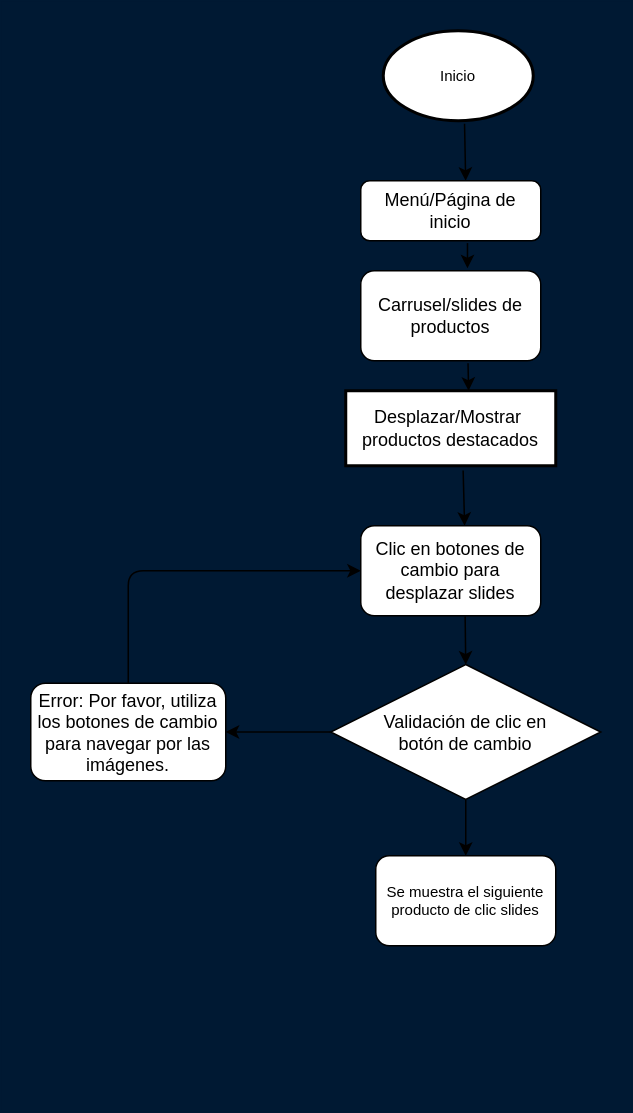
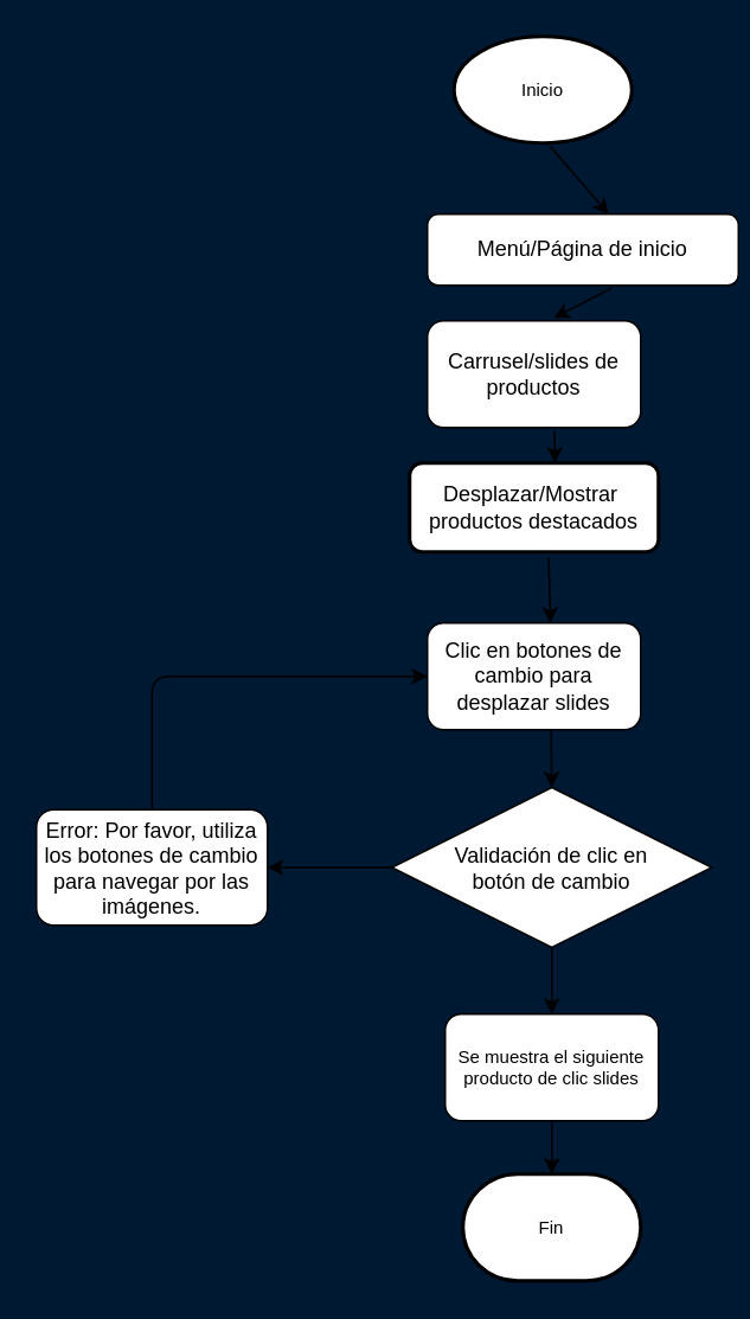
  <mxCell id="0" />
  <mxCell id="1" parent="0" />
- <mxCell id="2" value="Menú/Página de inicio" style="rounded=1;whiteSpace=wrap;html=1;" vertex="1" parent="1"><mxGeometry x="240" y="120" width="120" height="40" as="geometry" /></mxCell>
+ <mxCell id="2" value="Menú/Página de inicio" style="rounded=1;whiteSpace=wrap;html=1;" vertex="1" parent="1"><mxGeometry x="240" y="120" width="175" height="40" as="geometry" /></mxCell>
  <mxCell id="3" value="Carrusel/slides de productos" style="rounded=1;whiteSpace=wrap;html=1;" vertex="1" parent="1"><mxGeometry x="240" y="180" width="120" height="60" as="geometry" /></mxCell>
  <mxCell id="4" value="Clic en botones de cambio para desplazar slides" style="rounded=1;whiteSpace=wrap;html=1;" vertex="1" parent="1"><mxGeometry x="240" y="350" width="120" height="60" as="geometry" /></mxCell>
  <mxCell id="5" value="Validación de clic en &lt;br style=&quot;font-size: 12px;&quot;&gt;botón de cambio" style="rhombus;whiteSpace=wrap;html=1;rounded=0;autosize=0;fixedWidth=0;fillColor=default;fontSize=12;verticalAlign=middle;" vertex="1" parent="1"><mxGeometry x="220" y="442.5" width="180" height="90" as="geometry" /></mxCell>
  <mxCell id="6" value="Error: Por favor, utiliza los botones de cambio para navegar por las imágenes." style="rounded=1;whiteSpace=wrap;html=1;" vertex="1" parent="1"><mxGeometry x="20" y="455" width="130" height="65" as="geometry" /></mxCell>
  <mxCell id="7" value="" style="endArrow=classic;html=1;entryX=0;entryY=0.5;entryDx=0;entryDy=0;exitX=0.5;exitY=0;exitDx=0;exitDy=0;" edge="1" parent="1" source="6" target="4"><mxGeometry width="50" height="50" relative="1" as="geometry"><mxPoint x="140" y="440" as="sourcePoint" /><mxPoint x="190" y="390" as="targetPoint" /><Array as="points"><mxPoint x="85" y="380" /></Array></mxGeometry></mxCell>
  <mxCell id="8" value="" style="endArrow=classic;html=1;fontSize=10;exitX=0;exitY=0.5;exitDx=0;exitDy=0;entryX=1;entryY=0.5;entryDx=0;entryDy=0;" edge="1" parent="1" source="5" target="6"><mxGeometry width="50" height="50" relative="1" as="geometry"><mxPoint x="200" y="540" as="sourcePoint" /><mxPoint x="250" y="490" as="targetPoint" /></mxGeometry></mxCell>
  <mxCell id="9" value="Se muestra el siguiente producto de clic slides" style="rounded=1;whiteSpace=wrap;html=1;fontSize=10;fillColor=default;" vertex="1" parent="1"><mxGeometry x="250" y="570" width="120" height="60" as="geometry" /></mxCell>
+ <mxCell id="10" value="Fin" style="strokeWidth=2;html=1;shape=mxgraph.flowchart.terminator;whiteSpace=wrap;rounded=0;fontSize=10;fillColor=default;" vertex="1" parent="1"><mxGeometry x="260" y="660" width="100" height="60" as="geometry" /></mxCell>
  <mxCell id="11" value="Inicio" style="strokeWidth=2;html=1;shape=mxgraph.flowchart.start_1;whiteSpace=wrap;rounded=0;fontSize=10;fillColor=default;" vertex="1" parent="1"><mxGeometry x="255" y="20" width="100" height="60" as="geometry" /></mxCell>
  <mxCell id="12" value="" style="endArrow=classic;html=1;fontSize=10;exitX=0.5;exitY=1;exitDx=0;exitDy=0;entryX=0.5;entryY=0;entryDx=0;entryDy=0;" edge="1" parent="1" source="5" target="9"><mxGeometry width="50" height="50" relative="1" as="geometry"><mxPoint x="260" y="520" as="sourcePoint" /><mxPoint x="310" y="470" as="targetPoint" /></mxGeometry></mxCell>
+ <mxCell id="13" value="" style="endArrow=classic;html=1;fontSize=10;exitX=0.5;exitY=1;exitDx=0;exitDy=0;entryX=0.5;entryY=0;entryDx=0;entryDy=0;entryPerimeter=0;" edge="1" parent="1" source="9" target="10"><mxGeometry width="50" height="50" relative="1" as="geometry"><mxPoint x="290" y="690" as="sourcePoint" /><mxPoint x="310" y="670" as="targetPoint" /></mxGeometry></mxCell>
  <mxCell id="14" value="" style="endArrow=classic;html=1;fontSize=10;exitX=0.58;exitY=1.007;exitDx=0;exitDy=0;exitPerimeter=0;entryX=0.5;entryY=0;entryDx=0;entryDy=0;" edge="1" parent="1" source="4" target="5"><mxGeometry width="50" height="50" relative="1" as="geometry"><mxPoint x="270" y="470" as="sourcePoint" /><mxPoint x="320" y="420" as="targetPoint" /></mxGeometry></mxCell>
  <mxCell id="15" value="" style="endArrow=classic;html=1;fontSize=10;entryX=0.577;entryY=0;entryDx=0;entryDy=0;entryPerimeter=0;exitX=0.559;exitY=1.063;exitDx=0;exitDy=0;exitPerimeter=0;" edge="1" parent="1" source="18" target="4"><mxGeometry width="50" height="50" relative="1" as="geometry"><mxPoint x="309" y="320" as="sourcePoint" /><mxPoint x="320" y="340" as="targetPoint" /></mxGeometry></mxCell>
  <mxCell id="16" value="" style="endArrow=classic;html=1;fontSize=10;exitX=0.593;exitY=1.04;exitDx=0;exitDy=0;exitPerimeter=0;entryX=0.593;entryY=-0.027;entryDx=0;entryDy=0;entryPerimeter=0;" edge="1" parent="1" source="2"><mxGeometry width="50" height="50" relative="1" as="geometry"><mxPoint x="300" y="210" as="sourcePoint" /><mxPoint x="311.16" y="178.38" as="targetPoint" /></mxGeometry></mxCell>
  <mxCell id="17" value="" style="endArrow=classic;html=1;fontSize=10;exitX=0.542;exitY=1.033;exitDx=0;exitDy=0;exitPerimeter=0;entryX=0.583;entryY=0;entryDx=0;entryDy=0;entryPerimeter=0;" edge="1" parent="1" source="11" target="2"><mxGeometry width="50" height="50" relative="1" as="geometry"><mxPoint x="320" y="140" as="sourcePoint" /><mxPoint x="370" y="90" as="targetPoint" /></mxGeometry></mxCell>
- <mxCell id="18" value="Desplazar/Mostrar&amp;nbsp; productos destacados" style="whiteSpace=wrap;html=1;absoluteArcSize=1;arcSize=14;strokeWidth=2;fontSize=12;fillColor=default;rounded=0;" vertex="1" parent="1"><mxGeometry x="230" y="260" width="140" height="50" as="geometry" /></mxCell>
+ <mxCell id="18" value="Desplazar/Mostrar&amp;nbsp; productos destacados" style="rounded=1;whiteSpace=wrap;html=1;absoluteArcSize=1;arcSize=14;strokeWidth=2;fontSize=12;fillColor=default;" vertex="1" parent="1"><mxGeometry x="230" y="260" width="140" height="50" as="geometry" /></mxCell>
  <mxCell id="19" value="" style="endArrow=classic;html=1;fontSize=12;exitX=0.596;exitY=1.027;exitDx=0;exitDy=0;exitPerimeter=0;entryX=0.585;entryY=0;entryDx=0;entryDy=0;entryPerimeter=0;" edge="1" parent="1" source="3" target="18"><mxGeometry width="50" height="50" relative="1" as="geometry"><mxPoint x="300" y="280" as="sourcePoint" /><mxPoint x="350" y="230" as="targetPoint" /></mxGeometry></mxCell>
